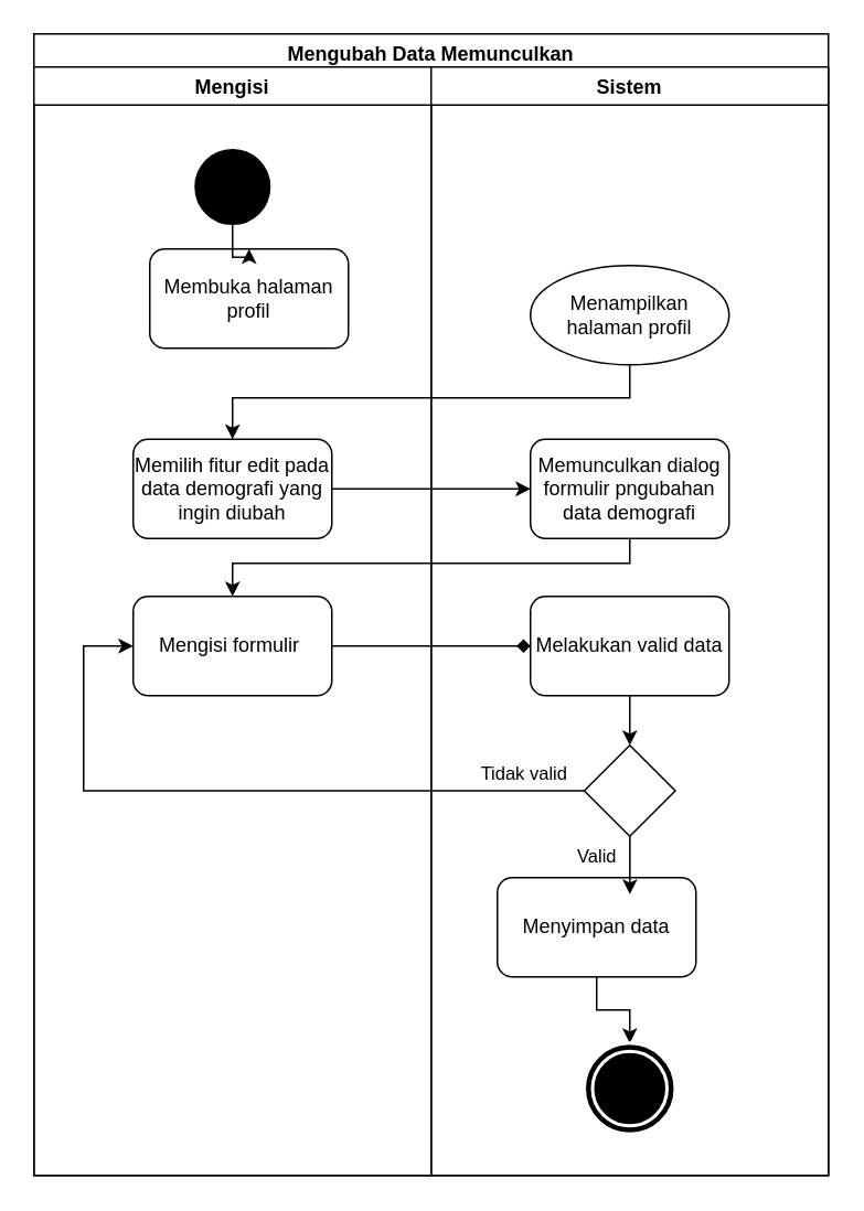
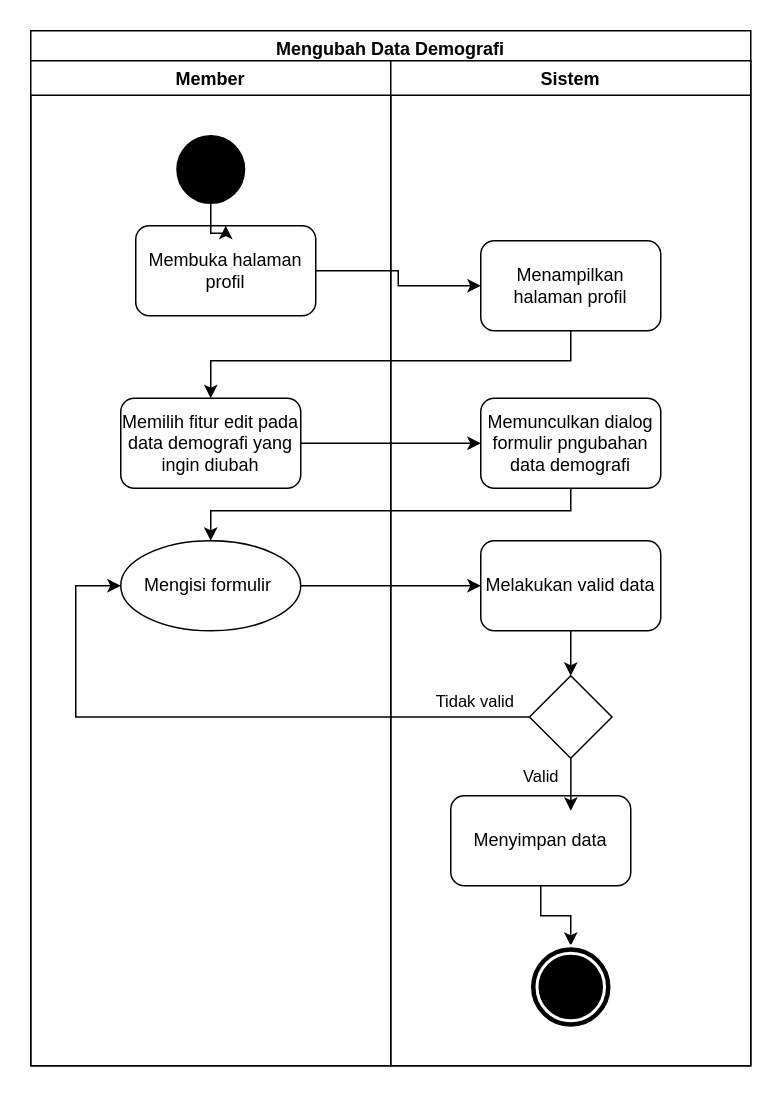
  <mxCell id="0" />
  <mxCell id="1" parent="0" />
- <mxCell id="2" value="Mengubah Data Memunculkan" style="swimlane;fillColor=none;" parent="1" vertex="1"><mxGeometry x="20" y="20" width="480" height="690" as="geometry" /></mxCell>
- <mxCell id="3" value="Mengisi" style="swimlane;" parent="2" vertex="1"><mxGeometry y="20" width="240" height="670" as="geometry" /></mxCell>
+ <mxCell id="2" value="Mengubah Data Demografi" style="swimlane;fillColor=none;" parent="1" vertex="1"><mxGeometry x="20" y="20" width="480" height="690" as="geometry" /></mxCell>
+ <mxCell id="3" value="Member" style="swimlane;" parent="2" vertex="1"><mxGeometry y="20" width="240" height="670" as="geometry" /></mxCell>
  <mxCell id="4" style="edgeStyle=orthogonalEdgeStyle;rounded=0;orthogonalLoop=1;jettySize=auto;html=1;" parent="3" source="5" target="6" edge="1"><mxGeometry relative="1" as="geometry" /></mxCell>
  <mxCell id="5" value="" style="ellipse;whiteSpace=wrap;html=1;aspect=fixed;fillColor=#000000;" parent="3" vertex="1"><mxGeometry x="97.5" y="50" width="45" height="45" as="geometry" /></mxCell>
  <mxCell id="6" value="Membuka halaman profil" style="rounded=1;whiteSpace=wrap;html=1;fillColor=none;" parent="3" vertex="1"><mxGeometry x="70" y="110" width="120" height="60" as="geometry" /></mxCell>
  <mxCell id="7" value="Memilih fitur edit pada data demografi yang ingin diubah" style="rounded=1;whiteSpace=wrap;html=1;fillColor=none;" parent="3" vertex="1"><mxGeometry x="60" y="225" width="120" height="60" as="geometry" /></mxCell>
  <mxCell id="8" value="Sistem" style="swimlane;" parent="2" vertex="1"><mxGeometry x="240" y="20" width="240" height="670" as="geometry" /></mxCell>
- <mxCell id="9" value="Menampilkan halaman profil" style="ellipse;whiteSpace=wrap;html=1;fillColor=none;" parent="8" vertex="1"><mxGeometry x="60" y="120" width="120" height="60" as="geometry" /></mxCell>
+ <mxCell id="9" value="Menampilkan halaman profil" style="rounded=1;whiteSpace=wrap;html=1;fillColor=none;" parent="8" vertex="1"><mxGeometry x="60" y="120" width="120" height="60" as="geometry" /></mxCell>
  <mxCell id="10" style="edgeStyle=orthogonalEdgeStyle;rounded=0;orthogonalLoop=1;jettySize=auto;html=1;" parent="8" source="11" target="13" edge="1"><mxGeometry relative="1" as="geometry"><Array as="points"><mxPoint x="120" y="300" /><mxPoint x="-120" y="300" /></Array></mxGeometry></mxCell>
  <mxCell id="11" value="Memunculkan dialog formulir pngubahan data demografi" style="rounded=1;whiteSpace=wrap;html=1;fillColor=none;" parent="8" vertex="1"><mxGeometry x="60" y="225" width="120" height="60" as="geometry" /></mxCell>
- <mxCell id="12" style="edgeStyle=orthogonalEdgeStyle;rounded=0;orthogonalLoop=1;jettySize=auto;html=1;endArrow=diamond;" parent="8" source="13" target="14" edge="1"><mxGeometry relative="1" as="geometry" /></mxCell>
- <mxCell id="13" value="&lt;span&gt;Mengisi formulir&amp;nbsp;&lt;/span&gt;" style="rounded=1;whiteSpace=wrap;html=1;fillColor=none;" parent="8" vertex="1"><mxGeometry x="-180" y="320" width="120" height="60" as="geometry" /></mxCell>
+ <mxCell id="12" style="edgeStyle=orthogonalEdgeStyle;rounded=0;orthogonalLoop=1;jettySize=auto;html=1;" parent="8" source="13" target="14" edge="1"><mxGeometry relative="1" as="geometry" /></mxCell>
+ <mxCell id="13" value="&lt;span&gt;Mengisi formulir&amp;nbsp;&lt;/span&gt;" style="ellipse;whiteSpace=wrap;html=1;fillColor=none;" parent="8" vertex="1"><mxGeometry x="-180" y="320" width="120" height="60" as="geometry" /></mxCell>
  <mxCell id="14" value="Melakukan valid data" style="rounded=1;whiteSpace=wrap;html=1;fillColor=none;" parent="8" vertex="1"><mxGeometry x="60" y="320" width="120" height="60" as="geometry" /></mxCell>
  <mxCell id="15" value="Valid" style="edgeStyle=orthogonalEdgeStyle;rounded=0;orthogonalLoop=1;jettySize=auto;html=1;" parent="8" edge="1"><mxGeometry x="-0.333" y="-20" relative="1" as="geometry"><mxPoint as="offset" /><mxPoint x="120.059" y="464.941" as="sourcePoint" /><mxPoint x="120.059" y="500" as="targetPoint" /></mxGeometry></mxCell>
  <mxCell id="16" value="" style="rhombus;whiteSpace=wrap;html=1;fillColor=none;" parent="8" vertex="1"><mxGeometry x="92.5" y="410" width="55" height="55" as="geometry" /></mxCell>
  <mxCell id="17" style="edgeStyle=orthogonalEdgeStyle;rounded=0;orthogonalLoop=1;jettySize=auto;html=1;" parent="8" source="18" target="22" edge="1"><mxGeometry relative="1" as="geometry" /></mxCell>
  <mxCell id="18" value="Menyimpan data" style="rounded=1;whiteSpace=wrap;html=1;fillColor=none;" parent="8" vertex="1"><mxGeometry x="40" y="490" width="120" height="60" as="geometry" /></mxCell>
  <mxCell id="19" style="edgeStyle=orthogonalEdgeStyle;rounded=0;orthogonalLoop=1;jettySize=auto;html=1;" parent="8" source="14" target="16" edge="1"><mxGeometry relative="1" as="geometry" /></mxCell>
  <mxCell id="20" style="edgeStyle=orthogonalEdgeStyle;rounded=0;orthogonalLoop=1;jettySize=auto;html=1;entryX=0;entryY=0.5;entryDx=0;entryDy=0;exitX=0;exitY=0.5;exitDx=0;exitDy=0;" parent="8" source="16" target="13" edge="1"><mxGeometry relative="1" as="geometry"><Array as="points"><mxPoint x="-210" y="438" /><mxPoint x="-210" y="350" /></Array></mxGeometry></mxCell>
  <mxCell id="21" value="Tidak valid" style="edgeLabel;html=1;align=center;verticalAlign=middle;resizable=0;points=[];" parent="20" vertex="1" connectable="0"><mxGeometry x="-0.819" y="-2" relative="1" as="geometry"><mxPoint x="1" y="-9" as="offset" /></mxGeometry></mxCell>
  <mxCell id="22" value="" style="ellipse;shape=doubleEllipse;whiteSpace=wrap;html=1;aspect=fixed;fillColor=#000000;strokeColor=#FFFFFF;strokeWidth=2;" parent="8" vertex="1"><mxGeometry x="92.5" y="590" width="55" height="55" as="geometry" /></mxCell>
+ <mxCell id="23" value="" style="edgeStyle=orthogonalEdgeStyle;rounded=0;orthogonalLoop=1;jettySize=auto;html=1;" parent="2" source="6" target="9" edge="1"><mxGeometry relative="1" as="geometry" /></mxCell>
  <mxCell id="24" style="edgeStyle=orthogonalEdgeStyle;rounded=0;orthogonalLoop=1;jettySize=auto;html=1;" parent="2" source="9" target="7" edge="1"><mxGeometry relative="1" as="geometry"><Array as="points"><mxPoint x="360" y="220" /><mxPoint x="120" y="220" /></Array></mxGeometry></mxCell>
  <mxCell id="25" style="edgeStyle=orthogonalEdgeStyle;rounded=0;orthogonalLoop=1;jettySize=auto;html=1;entryX=0;entryY=0.5;entryDx=0;entryDy=0;" parent="2" source="7" target="11" edge="1"><mxGeometry relative="1" as="geometry" /></mxCell>
